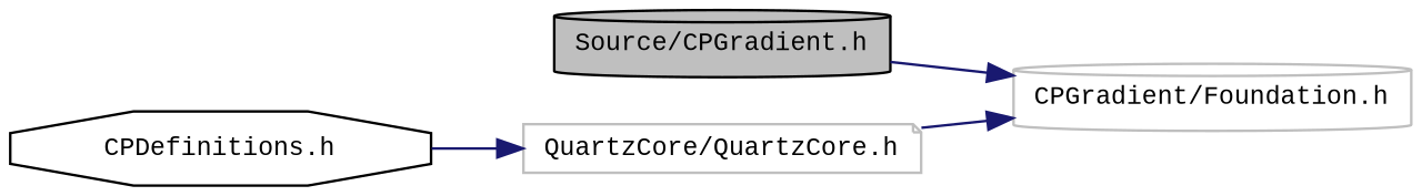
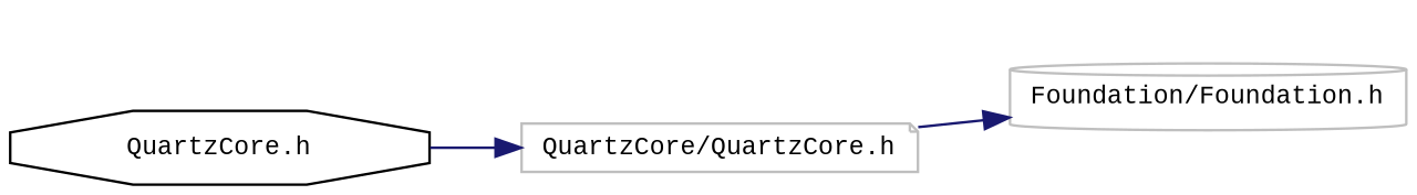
  digraph {
    fontname="Liberation Mono"
    rankdir=LR
    node [color=black fontname="Liberation Mono" fontsize=10 shape=cylinder]
    edge [color=midnightblue fontname="Liberation Mono" fontsize=10 labelfontname="Lucinda Grande" labelfontsize=10 style=solid]
-   n1 [fillcolor=grey75 fontcolor=black height=0.2 label="Source/CPGradient.h" style=filled width=0.4]
-   n2 [color=grey75 height=0.2 label="CPGradient/Foundation.h" width=0.4]
-   n3 [height=0.2 label="CPDefinitions.h" shape=octagon width=0.4]
+   n2 [color=grey75 height=0.2 label="Foundation/Foundation.h" width=0.4]
+   n3 [height=0.2 label="QuartzCore.h" shape=octagon width=0.4]
    n4 [color=grey75 height=0.2 label="QuartzCore/QuartzCore.h" shape=note width=0.4]
-   n1 -> n2
    n3 -> n4
    n4 -> n2
  }
